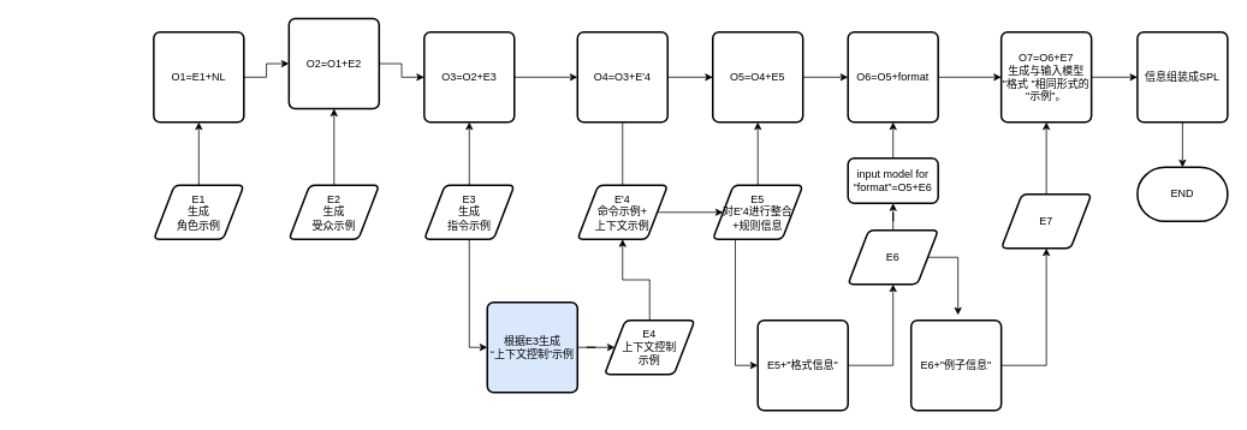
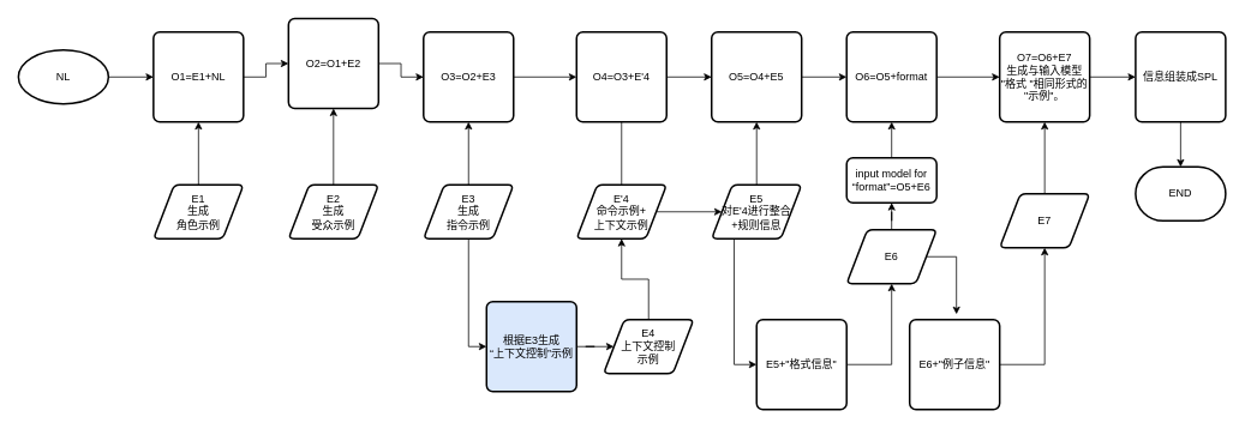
  <mxCell id="0" />
  <mxCell id="1" parent="0" />
+ <mxCell id="2" style="edgeStyle=orthogonalEdgeStyle;rounded=0;orthogonalLoop=1;jettySize=auto;html=1;exitX=1;exitY=0.5;exitDx=0;exitDy=0;exitPerimeter=0;entryX=0;entryY=0.5;entryDx=0;entryDy=0;" edge="1" parent="1" source="3" target="5"><mxGeometry relative="1" as="geometry" /></mxCell>
+ <mxCell id="3" value="NL" style="strokeWidth=2;html=1;shape=mxgraph.flowchart.start_1;whiteSpace=wrap;" vertex="1" parent="1"><mxGeometry y="55" width="100" height="60" as="geometry" x="20" /></mxCell>
  <mxCell id="4" value="" style="edgeStyle=orthogonalEdgeStyle;rounded=0;orthogonalLoop=1;jettySize=auto;html=1;" edge="1" parent="1" source="5" target="9"><mxGeometry relative="1" as="geometry" /></mxCell>
  <mxCell id="5" value="O1=E1+NL" style="rounded=1;whiteSpace=wrap;html=1;absoluteArcSize=1;arcSize=14;strokeWidth=2;" vertex="1" parent="1"><mxGeometry x="170" y="35" width="100" height="100" as="geometry" /></mxCell>
  <mxCell id="6" style="edgeStyle=orthogonalEdgeStyle;rounded=0;orthogonalLoop=1;jettySize=auto;html=1;exitX=0.5;exitY=0;exitDx=0;exitDy=0;entryX=0.5;entryY=1;entryDx=0;entryDy=0;" edge="1" parent="1" source="7" target="5"><mxGeometry relative="1" as="geometry" /></mxCell>
  <mxCell id="7" value="E1&lt;br&gt;生成&lt;br&gt;角色示例" style="shape=parallelogram;html=1;strokeWidth=2;perimeter=parallelogramPerimeter;whiteSpace=wrap;rounded=1;arcSize=12;size=0.23;" vertex="1" parent="1"><mxGeometry x="170" y="205" width="100" height="60" as="geometry" /></mxCell>
  <mxCell id="8" value="" style="edgeStyle=orthogonalEdgeStyle;rounded=0;orthogonalLoop=1;jettySize=auto;html=1;" edge="1" parent="1" source="9" target="13"><mxGeometry relative="1" as="geometry" /></mxCell>
  <mxCell id="9" value="O2=O1+E2" style="rounded=1;whiteSpace=wrap;html=1;absoluteArcSize=1;arcSize=14;strokeWidth=2;" vertex="1" parent="1"><mxGeometry x="320" y="20" width="100" height="100" as="geometry" /></mxCell>
  <mxCell id="10" style="edgeStyle=orthogonalEdgeStyle;rounded=0;orthogonalLoop=1;jettySize=auto;html=1;exitX=0.5;exitY=0;exitDx=0;exitDy=0;entryX=0.5;entryY=1;entryDx=0;entryDy=0;" edge="1" parent="1" source="11" target="9"><mxGeometry relative="1" as="geometry" /></mxCell>
  <mxCell id="11" value="E2&lt;br&gt;生成&lt;br&gt;受众示例" style="shape=parallelogram;html=1;strokeWidth=2;perimeter=parallelogramPerimeter;whiteSpace=wrap;rounded=1;arcSize=12;size=0.23;" vertex="1" parent="1"><mxGeometry x="320" y="205" width="100" height="60" as="geometry" /></mxCell>
  <mxCell id="12" value="" style="edgeStyle=orthogonalEdgeStyle;rounded=0;orthogonalLoop=1;jettySize=auto;html=1;" edge="1" parent="1" source="13" target="18"><mxGeometry relative="1" as="geometry" /></mxCell>
  <mxCell id="13" value="O3=O2+E3" style="rounded=1;whiteSpace=wrap;html=1;absoluteArcSize=1;arcSize=14;strokeWidth=2;" vertex="1" parent="1"><mxGeometry x="470" y="35" width="100" height="100" as="geometry" /></mxCell>
  <mxCell id="14" style="edgeStyle=orthogonalEdgeStyle;rounded=0;orthogonalLoop=1;jettySize=auto;html=1;exitX=0.5;exitY=0;exitDx=0;exitDy=0;entryX=0.5;entryY=1;entryDx=0;entryDy=0;" edge="1" parent="1" source="16" target="13"><mxGeometry relative="1" as="geometry" /></mxCell>
  <mxCell id="15" style="edgeStyle=orthogonalEdgeStyle;rounded=0;orthogonalLoop=1;jettySize=auto;html=1;exitX=0.5;exitY=1;exitDx=0;exitDy=0;entryX=0;entryY=0.5;entryDx=0;entryDy=0;" edge="1" parent="1" source="16" target="22"><mxGeometry relative="1" as="geometry" /></mxCell>
  <mxCell id="16" value="E3&lt;br&gt;生成&lt;br&gt;指令示例" style="shape=parallelogram;html=1;strokeWidth=2;perimeter=parallelogramPerimeter;whiteSpace=wrap;rounded=1;arcSize=12;size=0.23;" vertex="1" parent="1"><mxGeometry x="470" y="205" width="100" height="60" as="geometry" /></mxCell>
  <mxCell id="17" value="" style="edgeStyle=orthogonalEdgeStyle;rounded=0;orthogonalLoop=1;jettySize=auto;html=1;" edge="1" parent="1" source="18" target="30"><mxGeometry relative="1" as="geometry" /></mxCell>
  <mxCell id="18" value="O4=O3+E'4" style="rounded=1;whiteSpace=wrap;html=1;absoluteArcSize=1;arcSize=14;strokeWidth=2;" vertex="1" parent="1"><mxGeometry x="640" y="35" width="100" height="100" as="geometry" /></mxCell>
  <mxCell id="19" style="edgeStyle=orthogonalEdgeStyle;rounded=0;orthogonalLoop=1;jettySize=auto;html=1;exitX=0.5;exitY=0;exitDx=0;exitDy=0;entryX=0.5;entryY=1;entryDx=0;entryDy=0;" edge="1" parent="1" source="20" target="25"><mxGeometry relative="1" as="geometry" /></mxCell>
  <mxCell id="20" value="E4&lt;br&gt;上下文控制&lt;br&gt;示例" style="shape=parallelogram;html=1;strokeWidth=2;perimeter=parallelogramPerimeter;whiteSpace=wrap;rounded=1;arcSize=12;size=0.23;" vertex="1" parent="1"><mxGeometry x="670" y="355" width="100" height="60" as="geometry" /></mxCell>
  <mxCell id="21" style="edgeStyle=orthogonalEdgeStyle;rounded=0;orthogonalLoop=1;jettySize=auto;html=1;exitX=1;exitY=0.5;exitDx=0;exitDy=0;" edge="1" parent="1" source="22" target="20"><mxGeometry relative="1" as="geometry" /></mxCell>
  <mxCell id="22" value="根据E3生成&lt;br&gt;“上下文控制”示例" style="rounded=1;whiteSpace=wrap;html=1;absoluteArcSize=1;arcSize=14;strokeWidth=2;fillColor=#dae8fc;" vertex="1" parent="1"><mxGeometry x="540" y="335" width="100" height="100" as="geometry" /></mxCell>
  <mxCell id="23" value="" style="edgeStyle=orthogonalEdgeStyle;rounded=0;orthogonalLoop=1;jettySize=auto;html=1;endArrow=none;" edge="1" parent="1" source="25" target="18"><mxGeometry relative="1" as="geometry" /></mxCell>
  <mxCell id="24" value="" style="edgeStyle=orthogonalEdgeStyle;rounded=0;orthogonalLoop=1;jettySize=auto;html=1;" edge="1" parent="1" source="25" target="28"><mxGeometry relative="1" as="geometry" /></mxCell>
  <mxCell id="25" value="E'4&lt;br&gt;命令示例+&lt;br&gt;上下文示例" style="shape=parallelogram;html=1;strokeWidth=2;perimeter=parallelogramPerimeter;whiteSpace=wrap;rounded=1;arcSize=12;size=0.23;" vertex="1" parent="1"><mxGeometry x="640" y="205" width="100" height="60" as="geometry" /></mxCell>
  <mxCell id="26" value="" style="edgeStyle=orthogonalEdgeStyle;rounded=0;orthogonalLoop=1;jettySize=auto;html=1;" edge="1" parent="1" source="28" target="30"><mxGeometry relative="1" as="geometry" /></mxCell>
  <mxCell id="27" style="edgeStyle=orthogonalEdgeStyle;rounded=0;orthogonalLoop=1;jettySize=auto;html=1;exitX=0.25;exitY=1;exitDx=0;exitDy=0;entryX=0;entryY=0.5;entryDx=0;entryDy=0;" edge="1" parent="1" source="28" target="34"><mxGeometry relative="1" as="geometry" /></mxCell>
  <mxCell id="28" value="E5&lt;br&gt;对E'4进行整合&lt;br&gt;+规则信息&lt;br&gt;" style="shape=parallelogram;html=1;strokeWidth=2;perimeter=parallelogramPerimeter;whiteSpace=wrap;rounded=1;arcSize=12;size=0.23;" vertex="1" parent="1"><mxGeometry x="790" y="205" width="100" height="60" as="geometry" /></mxCell>
  <mxCell id="29" value="" style="edgeStyle=orthogonalEdgeStyle;rounded=0;orthogonalLoop=1;jettySize=auto;html=1;" edge="1" parent="1" source="30" target="45"><mxGeometry relative="1" as="geometry" /></mxCell>
  <mxCell id="30" value="O5=O4+E5" style="rounded=1;whiteSpace=wrap;html=1;absoluteArcSize=1;arcSize=14;strokeWidth=2;" vertex="1" parent="1"><mxGeometry x="790" y="35" width="100" height="100" as="geometry" /></mxCell>
  <mxCell id="31" value="" style="edgeStyle=orthogonalEdgeStyle;rounded=0;orthogonalLoop=1;jettySize=auto;html=1;" edge="1" parent="1" source="32" target="36"><mxGeometry relative="1" as="geometry" /></mxCell>
  <mxCell id="32" value="E6&lt;br&gt;" style="shape=parallelogram;html=1;strokeWidth=2;perimeter=parallelogramPerimeter;whiteSpace=wrap;rounded=1;arcSize=12;size=0.23;" vertex="1" parent="1"><mxGeometry x="940" y="255" width="100" height="60" as="geometry" /></mxCell>
  <mxCell id="33" style="edgeStyle=orthogonalEdgeStyle;rounded=0;orthogonalLoop=1;jettySize=auto;html=1;exitX=1;exitY=0.5;exitDx=0;exitDy=0;entryX=0.5;entryY=1;entryDx=0;entryDy=0;" edge="1" parent="1" source="34" target="32"><mxGeometry relative="1" as="geometry" /></mxCell>
  <mxCell id="34" value="E5+&quot;格式信息&quot;" style="rounded=1;whiteSpace=wrap;html=1;absoluteArcSize=1;arcSize=14;strokeWidth=2;" vertex="1" parent="1"><mxGeometry x="840" y="355" width="100" height="100" as="geometry" /></mxCell>
  <mxCell id="35" value="" style="edgeStyle=orthogonalEdgeStyle;rounded=0;orthogonalLoop=1;jettySize=auto;html=1;" edge="1" parent="1" source="36" target="45"><mxGeometry relative="1" as="geometry" /></mxCell>
  <mxCell id="36" value="input model for “format”=O5+E6" style="rounded=1;whiteSpace=wrap;html=1;absoluteArcSize=1;arcSize=14;strokeWidth=2;" vertex="1" parent="1"><mxGeometry x="940" y="175" width="100" height="50" as="geometry" /></mxCell>
  <mxCell id="37" value="" style="edgeStyle=orthogonalEdgeStyle;rounded=0;orthogonalLoop=1;jettySize=auto;html=1;" edge="1" parent="1" source="38" target="42"><mxGeometry relative="1" as="geometry" /></mxCell>
  <mxCell id="38" value="E7" style="shape=parallelogram;html=1;strokeWidth=2;perimeter=parallelogramPerimeter;whiteSpace=wrap;rounded=1;arcSize=12;size=0.23;" vertex="1" parent="1"><mxGeometry x="1110" y="215" width="100" height="60" as="geometry" /></mxCell>
  <mxCell id="39" style="edgeStyle=orthogonalEdgeStyle;rounded=0;orthogonalLoop=1;jettySize=auto;html=1;exitX=1;exitY=0.5;exitDx=0;exitDy=0;entryX=0.5;entryY=1;entryDx=0;entryDy=0;" edge="1" parent="1" source="40" target="38"><mxGeometry relative="1" as="geometry" /></mxCell>
  <mxCell id="40" value="E6+&quot;例子信息&quot;" style="rounded=1;whiteSpace=wrap;html=1;absoluteArcSize=1;arcSize=14;strokeWidth=2;" vertex="1" parent="1"><mxGeometry x="1010" y="355" width="100" height="100" as="geometry" /></mxCell>
  <mxCell id="41" value="" style="edgeStyle=orthogonalEdgeStyle;rounded=0;orthogonalLoop=1;jettySize=auto;html=1;" edge="1" parent="1" source="42" target="47"><mxGeometry relative="1" as="geometry" /></mxCell>
  <mxCell id="42" value="O7=O6+E7&lt;br&gt;生成与输入模型 &quot;格式 &quot;相同形式的 &quot;示例&quot;。" style="rounded=1;whiteSpace=wrap;html=1;absoluteArcSize=1;arcSize=14;strokeWidth=2;" vertex="1" parent="1"><mxGeometry x="1110" y="35" width="100" height="100" as="geometry" /></mxCell>
  <mxCell id="43" style="edgeStyle=orthogonalEdgeStyle;rounded=0;orthogonalLoop=1;jettySize=auto;html=1;exitX=1;exitY=0.5;exitDx=0;exitDy=0;entryX=0.52;entryY=-0.06;entryDx=0;entryDy=0;entryPerimeter=0;" edge="1" parent="1" source="32" target="40"><mxGeometry relative="1" as="geometry"><Array as="points"><mxPoint x="1062" y="285" /></Array></mxGeometry></mxCell>
  <mxCell id="44" value="" style="edgeStyle=orthogonalEdgeStyle;rounded=0;orthogonalLoop=1;jettySize=auto;html=1;" edge="1" parent="1" source="45" target="42"><mxGeometry relative="1" as="geometry" /></mxCell>
  <mxCell id="45" value="O6=O5+format" style="rounded=1;whiteSpace=wrap;html=1;absoluteArcSize=1;arcSize=14;strokeWidth=2;" vertex="1" parent="1"><mxGeometry x="940" y="35" width="100" height="100" as="geometry" /></mxCell>
  <mxCell id="46" style="edgeStyle=orthogonalEdgeStyle;rounded=0;orthogonalLoop=1;jettySize=auto;html=1;exitX=0.5;exitY=1;exitDx=0;exitDy=0;" edge="1" parent="1" source="47" target="48"><mxGeometry relative="1" as="geometry" /></mxCell>
  <mxCell id="47" value="信息组装成SPL" style="rounded=1;whiteSpace=wrap;html=1;absoluteArcSize=1;arcSize=14;strokeWidth=2;" vertex="1" parent="1"><mxGeometry x="1261" y="35" width="100" height="100" as="geometry" /></mxCell>
  <mxCell id="48" value="END" style="strokeWidth=2;html=1;shape=mxgraph.flowchart.terminator;whiteSpace=wrap;" vertex="1" parent="1"><mxGeometry x="1261" y="185" width="100" height="60" as="geometry" /></mxCell>
